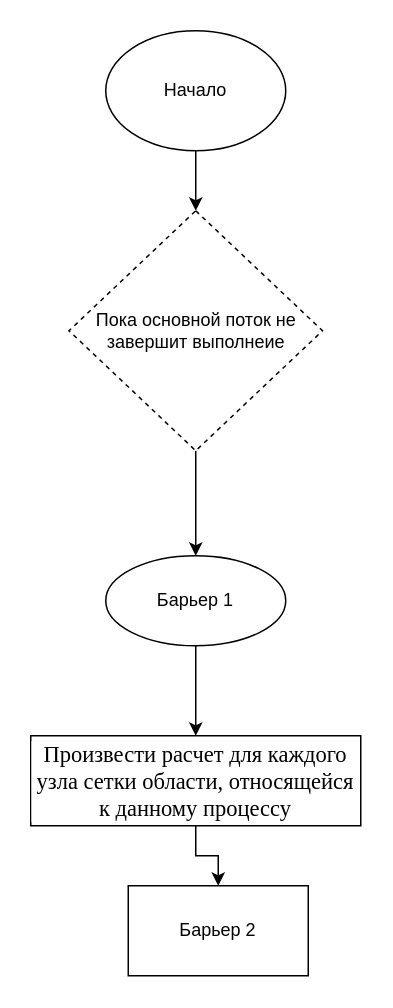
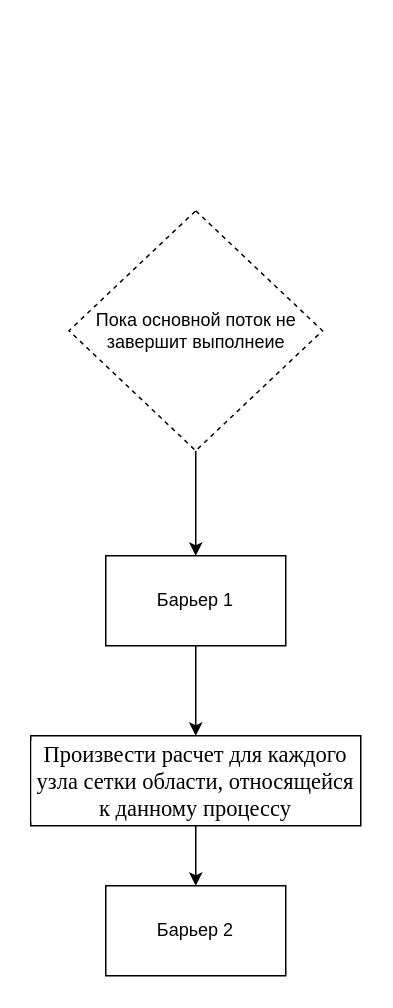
  <mxCell id="0" />
  <mxCell id="1" parent="0" />
- <mxCell id="2" style="edgeStyle=orthogonalEdgeStyle;rounded=0;orthogonalLoop=1;jettySize=auto;html=1;entryX=0.5;entryY=0;entryDx=0;entryDy=0;" edge="1" parent="1" source="3" target="5"><mxGeometry relative="1" as="geometry" /></mxCell>
- <mxCell id="3" value="Начало" style="ellipse;whiteSpace=wrap;html=1;" vertex="1" parent="1"><mxGeometry x="70" y="20" width="120" height="80" as="geometry" /></mxCell>
  <mxCell id="4" style="edgeStyle=orthogonalEdgeStyle;rounded=0;orthogonalLoop=1;jettySize=auto;html=1;" edge="1" parent="1" source="5" target="7"><mxGeometry relative="1" as="geometry" /></mxCell>
  <mxCell id="5" value="Пока основной поток не завершит выполнеие" style="rhombus;whiteSpace=wrap;html=1;dashed=1;" vertex="1" parent="1"><mxGeometry x="45.5" y="140" width="169" height="160" as="geometry" /></mxCell>
  <mxCell id="6" style="edgeStyle=orthogonalEdgeStyle;rounded=0;orthogonalLoop=1;jettySize=auto;html=1;entryX=0.5;entryY=0;entryDx=0;entryDy=0;" edge="1" parent="1" source="7" target="10"><mxGeometry relative="1" as="geometry" /></mxCell>
- <mxCell id="7" value="Барьер 1" style="ellipse;whiteSpace=wrap;html=1;" vertex="1" parent="1"><mxGeometry x="70" y="370" width="120" height="60" as="geometry" /></mxCell>
- <mxCell id="8" value="Барьер 2" style="rounded=0;whiteSpace=wrap;html=1;" vertex="1" parent="1"><mxGeometry x="85" y="590" width="120" height="60" as="geometry" /></mxCell>
+ <mxCell id="7" value="Барьер 1" style="rounded=0;whiteSpace=wrap;html=1;" vertex="1" parent="1"><mxGeometry x="70" y="370" width="120" height="60" as="geometry" /></mxCell>
+ <mxCell id="8" value="Барьер 2" style="rounded=0;whiteSpace=wrap;html=1;" vertex="1" parent="1"><mxGeometry x="70" y="590" width="120" height="60" as="geometry" /></mxCell>
  <mxCell id="9" style="edgeStyle=orthogonalEdgeStyle;rounded=0;orthogonalLoop=1;jettySize=auto;html=1;entryX=0.5;entryY=0;entryDx=0;entryDy=0;" edge="1" parent="1" source="10" target="8"><mxGeometry relative="1" as="geometry" /></mxCell>
  <mxCell id="10" value="&lt;div style=&quot;font-family: &amp;quot;YS Text&amp;quot;; font-size: 15px; background-color: rgb(255, 255, 255);&quot;&gt;Произвести расчет для каждого узла сетки области, относящейся к данному процессу&lt;/div&gt;" style="rounded=0;whiteSpace=wrap;html=1;align=center;" vertex="1" parent="1"><mxGeometry x="20" y="490" width="220" height="60" as="geometry" /></mxCell>
